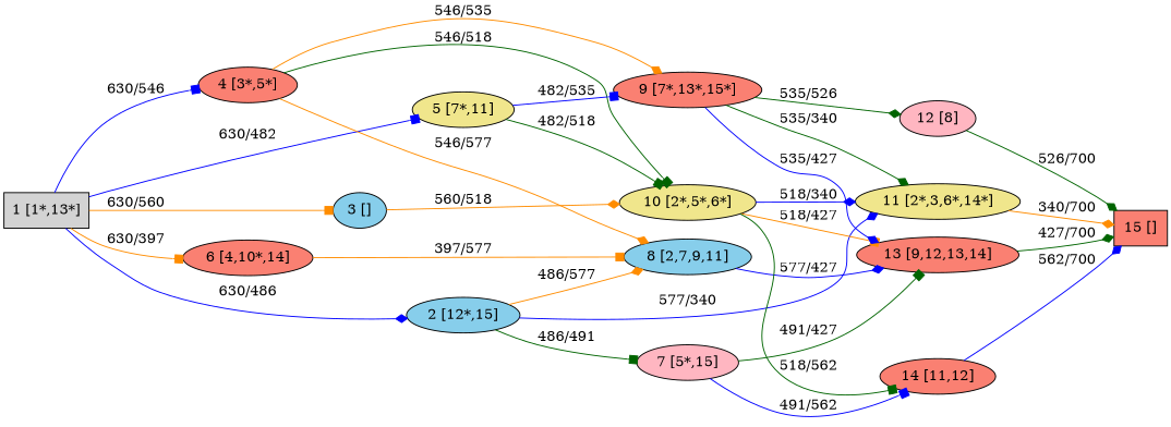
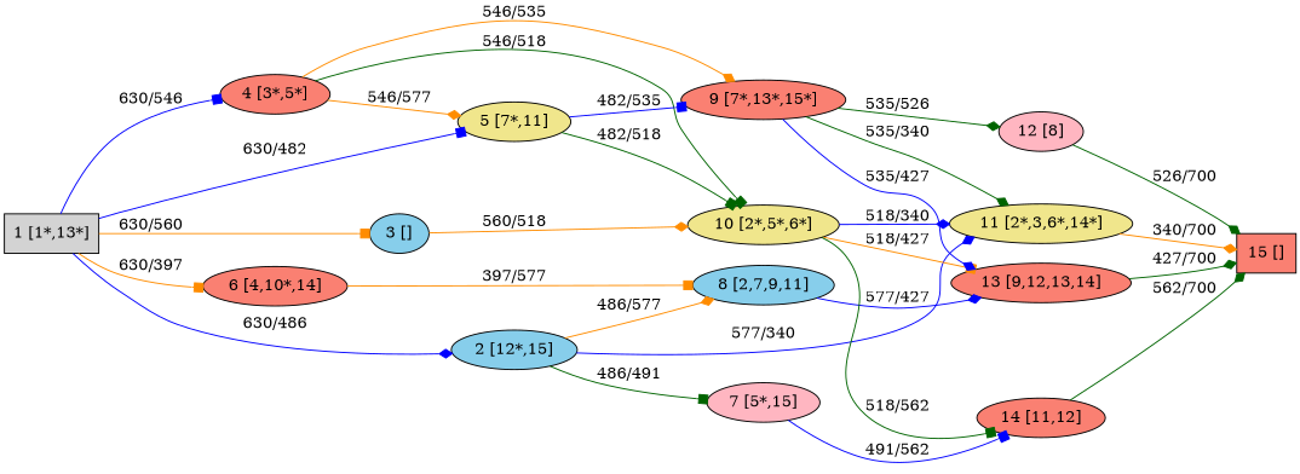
  strict digraph {
    rankdir=LR
    node [fillcolor=salmon style=filled]
    edge [arrowhead=diamond color=darkgreen]
    n1 [fillcolor=lightgrey label="1 [1*,13*]" shape=box]
    n2 [fillcolor=skyblue label="2 [12*,15]"]
    n3 [fillcolor=skyblue label="3 []"]
    n4 [label="4 [3*,5*]"]
    n5 [fillcolor=khaki label="5 [7*,11]"]
    n6 [label="6 [4,10*,14]"]
    n7 [fillcolor=lightpink label="7 [5*,15]"]
    n8 [fillcolor=skyblue label="8 [2,7,9,11]"]
    n9 [fillcolor=khaki label="11 [2*,3,6*,14*]"]
    n10 [fillcolor=khaki label="10 [2*,5*,6*]"]
    n11 [label="9 [7*,13*,15*]"]
    n12 [label="13 [9,12,13,14]"]
    n13 [label="14 [11,12]"]
    n14 [fillcolor=lightpink label="12 [8]"]
    n15 [label="15 []" shape=box]
    n1 -> n2 [color=blue label="630/486"]
    n1 -> n3 [arrowhead=box color=darkorange label="630/560"]
    n1 -> n4 [arrowhead=box color=blue label="630/546"]
    n1 -> n5 [arrowhead=box color=blue label="630/482"]
    n1 -> n6 [arrowhead=box color=darkorange label="630/397"]
    n2 -> n7 [arrowhead=box label="486/491"]
    n2 -> n8 [color=darkorange label="486/577"]
    n2 -> n9 [color=blue label="577/340"]
    n3 -> n10 [color=darkorange label="560/518"]
-   n4 -> n8 [color=darkorange label="546/577"]
+   n4 -> n5 [color=darkorange label="546/577"]
    n4 -> n10 [arrowhead=box label="546/518"]
    n4 -> n11 [color=darkorange label="546/535"]
    n5 -> n10 [arrowhead=box label="482/518"]
    n5 -> n11 [arrowhead=box color=blue label="482/535"]
    n6 -> n8 [arrowhead=box color=darkorange label="397/577"]
-   n7 -> n12 [arrowhead=box label="491/427"]
    n7 -> n13 [arrowhead=box color=blue label="491/562"]
    n8 -> n12 [color=blue label="577/427"]
    n9 -> n15 [color=darkorange label="340/700"]
    n10 -> n9 [color=blue label="518/340"]
    n10 -> n12 [arrowhead=box color=darkorange label="518/427"]
    n10 -> n13 [arrowhead=box label="518/562"]
    n11 -> n9 [label="535/340"]
    n11 -> n12 [color=blue label="535/427"]
    n11 -> n14 [label="535/526"]
    n12 -> n15 [label="427/700"]
-   n13 -> n15 [color=blue label="562/700"]
+   n13 -> n15 [label="562/700"]
    n14 -> n15 [label="526/700"]
  }
